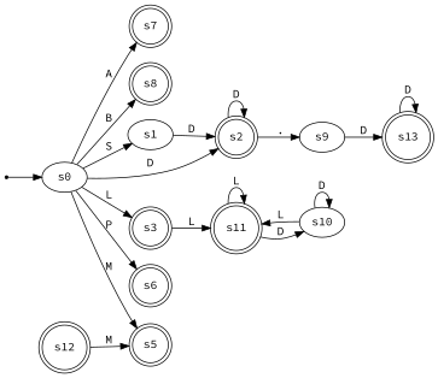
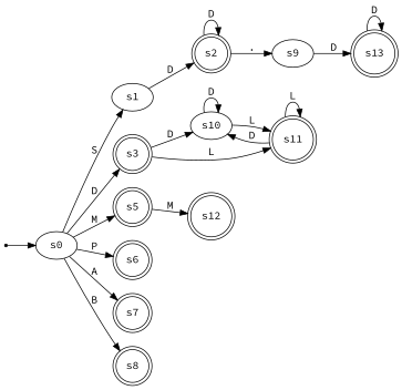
  digraph {
    fontname="Source Code Pro"
    rankdir=LR
    node [fontname="Source Code Pro" shape=doublecircle]
    edge [fontname="Source Code Pro"]
    ini [shape=point]
    s0 [shape=""]
    s1 [shape=""]
    s2
    s3
    s5
    s6
    s7
    s8
    s9 [shape=""]
    s10 [shape=ellipse]
    s11
    s12
    s13
    ini -> s0
    s0 -> s1 [label=S]
-   s0 -> s2 [label=D]
-   s0 -> s3 [label=L]
+   s0 -> s3 [label=D]
    s0 -> s5 [label=M]
    s0 -> s6 [label=P]
    s0 -> s7 [label=A]
    s0 -> s8 [label=B]
    s1 -> s2 [label=D]
    s2 -> s2 [label=D]
    s2 -> s9 [label="."]
+   s3 -> s10 [label=D]
    s3 -> s11 [label=L]
-   s12 -> s5 [label=M]
+   s5 -> s12 [label=M]
    s9 -> s13 [label=D]
    s10 -> s10 [label=D]
    s10 -> s11 [label=L]
    s11 -> s10 [label=D]
    s11 -> s11 [label=L]
    s13 -> s13 [label=D]
  }
